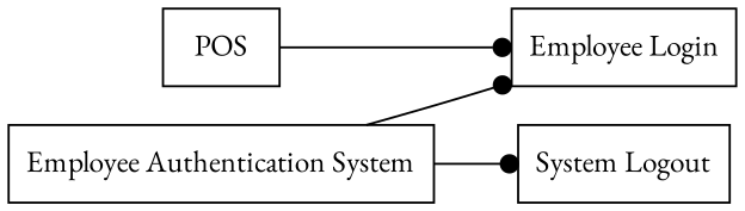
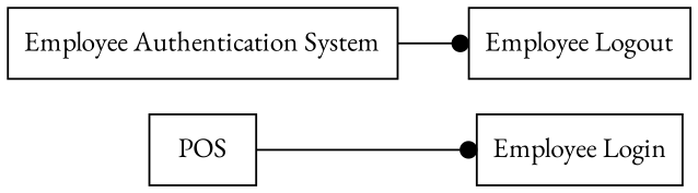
  digraph {
    fontname="EB Garamond"
    rankdir=LR
    node [fontname="EB Garamond" shape=box]
    edge [arrowhead=dot fontname="EB Garamond"]
    POS
    "Employee Login"
    "Employee Authentication System"
-   "Employee Logout" [label="System Logout"]
+   "Employee Logout"
    POS -> "Employee Login"
-   "Employee Authentication System" -> "Employee Login"
    "Employee Authentication System" -> "Employee Logout"
  }
